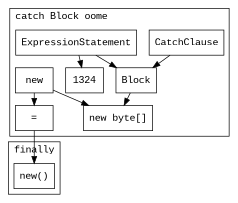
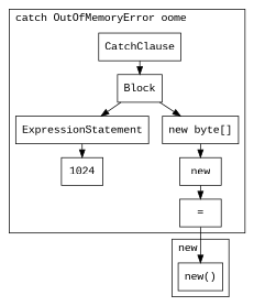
  digraph {
    compound=true
    fontname="Liberation Mono"
    node [fillcolor=white fontname="Liberation Mono" shape=rect style=filled]
    edge [fontname="Liberation Mono"]
    n1 [label=CatchClause]
    n2 [label=Block]
    n3 [label=ExpressionStatement]
    n4 [label="="]
    n5 [label=new]
    n6 [label="new byte[]"]
-   n7 [label=1324]
+   n7 [label=1024]
    n8 [label="new()"]
    subgraph cluster_1 {
      label=body
      labeljust=l
      pencolor=black
      ranksep=0.5
    }
    subgraph cluster_2 {
-     label="catch Block oome"
+     label="catch OutOfMemoryError oome"
      labeljust=l
      pencolor=black
      ranksep=0.5
      n1
      n2
      n3
      n4
      n5
      n6
      n7
    }
    subgraph cluster_3 {
-     label=finally
+     label=new
      labeljust=l
      pencolor=black
      ranksep=0.5
      n8
    }
    n1 -> n2
-   n3 -> n2
+   n2 -> n3
    n2 -> n6
    n3 -> n7
    n4 -> n8
    n5 -> n4
-   n5 -> n6
+   n6 -> n5
  }
